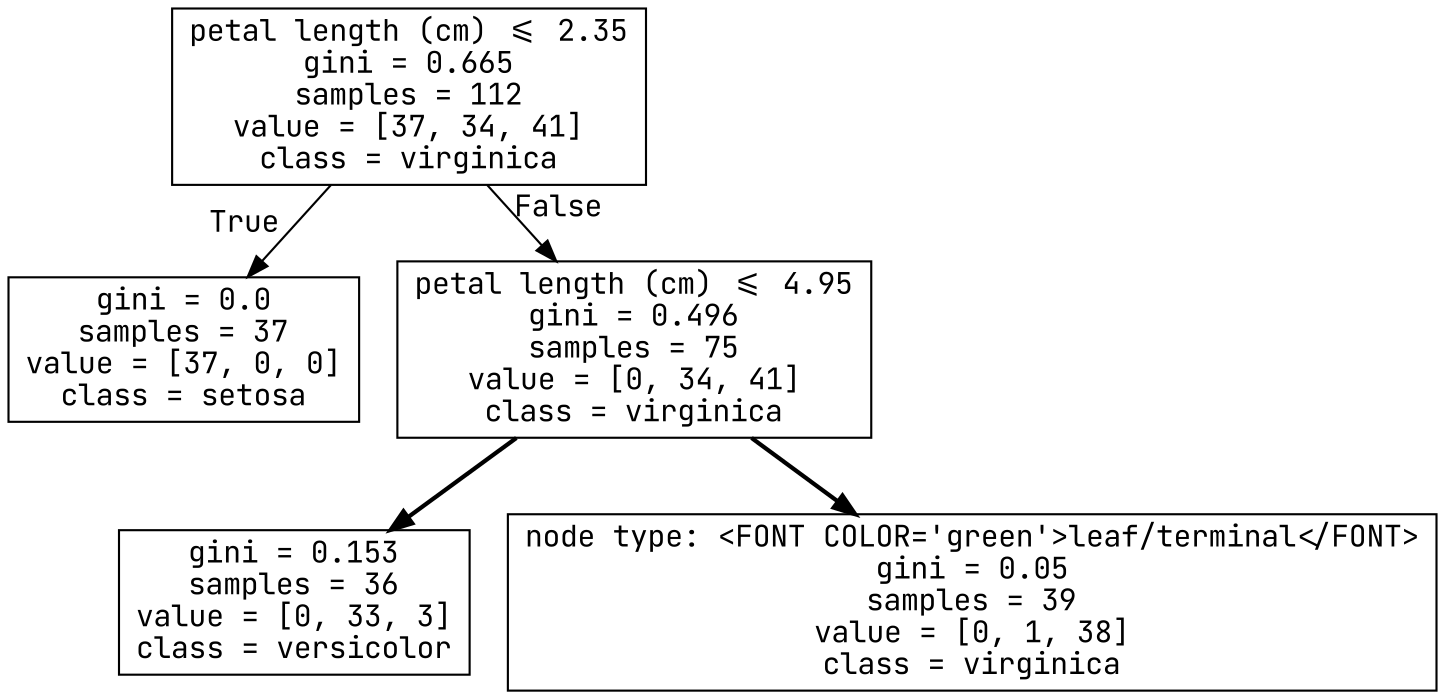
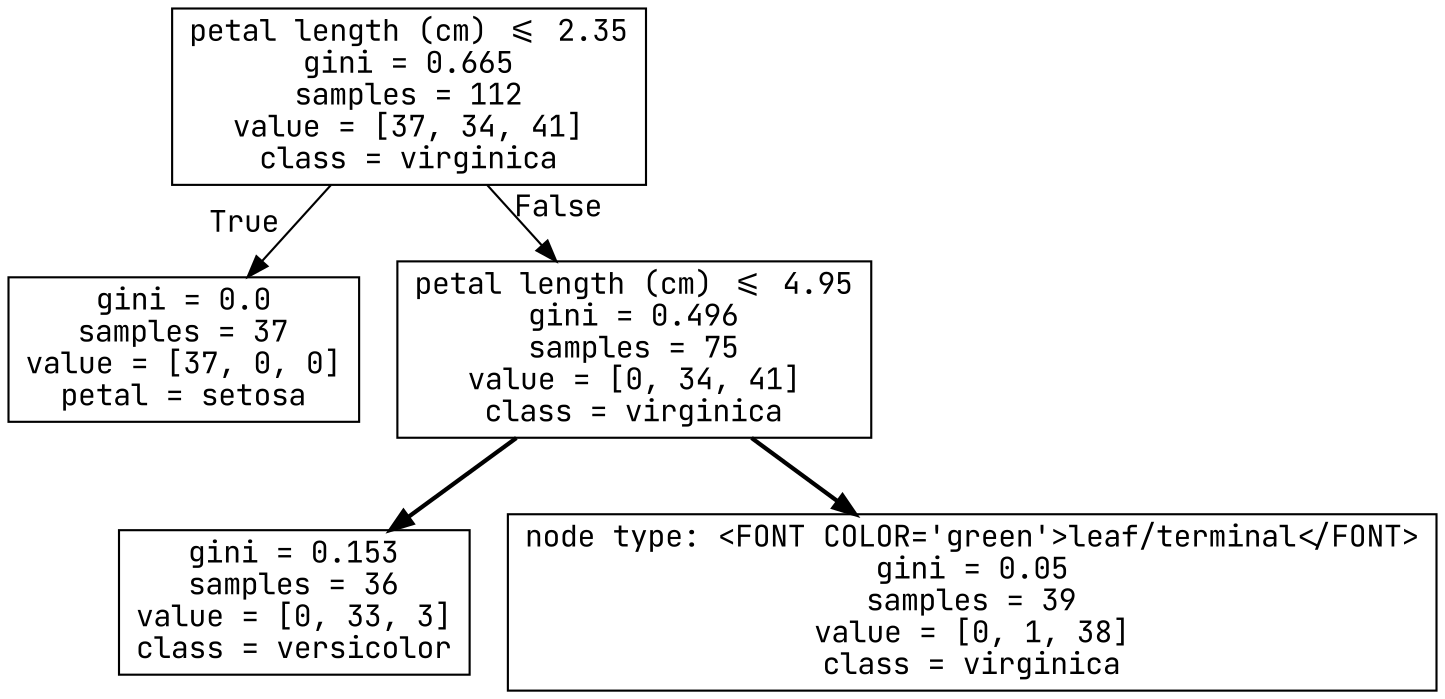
  digraph {
    fontname="JetBrains Mono"
    node [shape=box fontname="JetBrains Mono"]
    edge [style=solid fontname="JetBrains Mono"]
    n1 [label="petal length (cm) <= 2.35\ngini = 0.665\nsamples = 112\nvalue = [37, 34, 41]\nclass = virginica"]
-   n2 [label="gini = 0.0\nsamples = 37\nvalue = [37, 0, 0]\nclass = setosa"]
+   n2 [label="gini = 0.0\nsamples = 37\nvalue = [37, 0, 0]\npetal = setosa"]
    n3 [label="petal length (cm) <= 4.95\ngini = 0.496\nsamples = 75\nvalue = [0, 34, 41]\nclass = virginica"]
    n4 [label="gini = 0.153\nsamples = 36\nvalue = [0, 33, 3]\nclass = versicolor"]
    n5 [label="node type: <FONT COLOR='green'>leaf/terminal</FONT>\ngini = 0.05\nsamples = 39\nvalue = [0, 1, 38]\nclass = virginica"]
    n1 -> n2 [headlabel=True labelangle=45 labeldistance=2.5]
    n1 -> n3 [headlabel=False labelangle=-45 labeldistance=2.5]
    n3 -> n4 [style=bold]
    n3 -> n5 [style=bold]
  }
